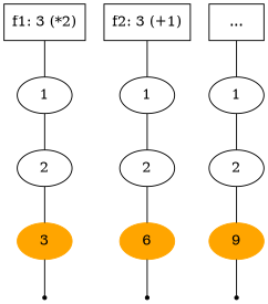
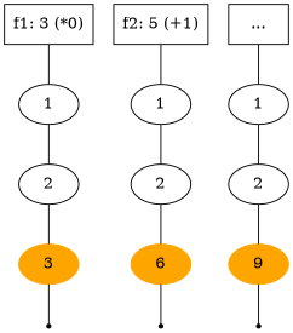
  strict graph {
    fontname="DejaVu Serif"
    node [fontname="DejaVu Serif"]
    edge [fontname="DejaVu Serif"]
-   n1 [label="f1: 3 (*2)" shape=box]
+   n1 [label="f1: 3 (*0)" shape=box]
    n2 [label=1]
    n3 [label=2]
-   n4 [label="f2: 3 (+1)" shape=box]
+   n4 [label="f2: 5 (+1)" shape=box]
    n5 [label=1]
    n6 [label=2]
    n7 [color=orange label=3 style=filled]
    6 [shape=point]
    n9 [color=orange label=6 style=filled]
    10 [shape=point]
    n11 [label="..." shape=box]
    n12 [label=1]
    n13 [label=2]
    n14 [color=orange label=9 style=filled]
    15 [shape=point]
    n1 -- n2
    n2 -- n3
    n3 -- n7
    n4 -- n5
    n5 -- n6
    n6 -- n9
    n7 -- 6
    n9 -- 10
    n11 -- n12
    n12 -- n13
    n13 -- n14
    n14 -- 15
  }
